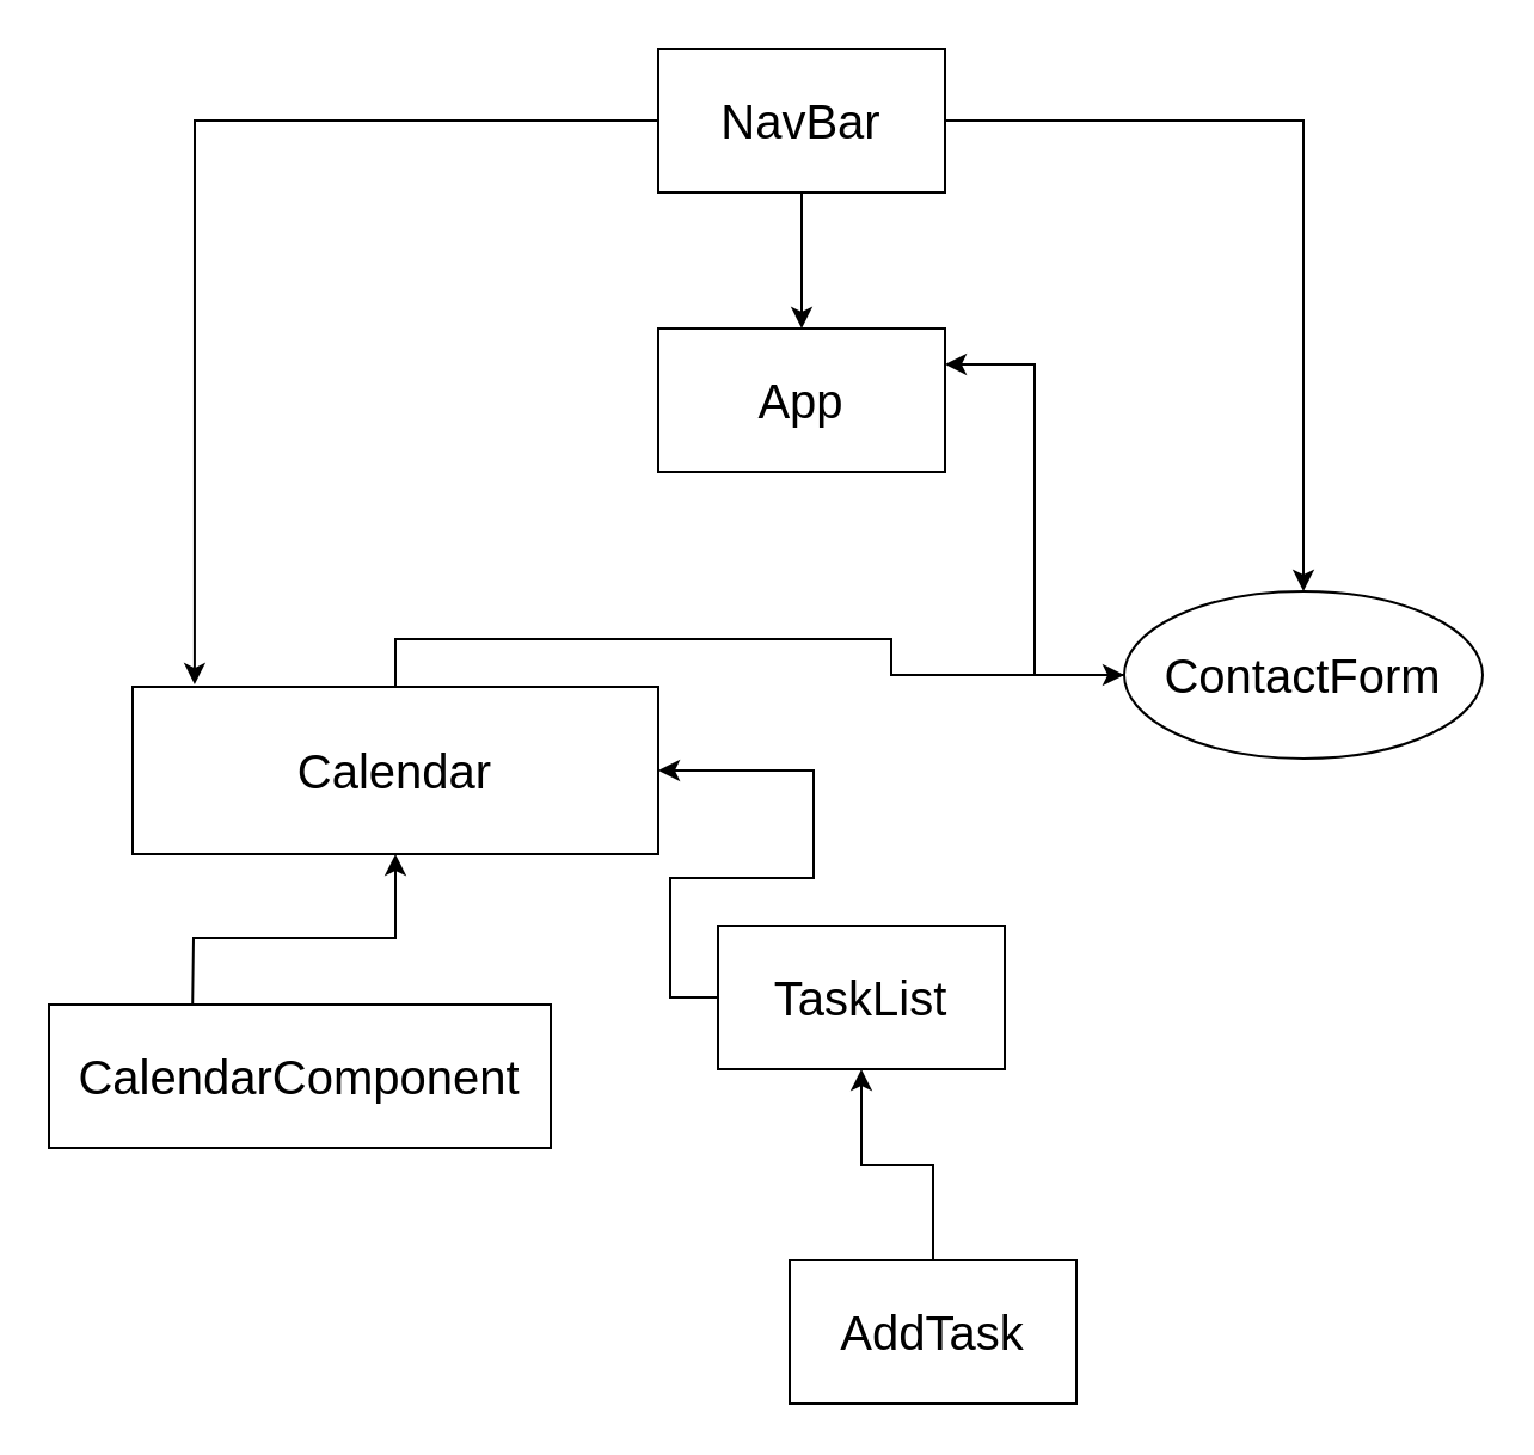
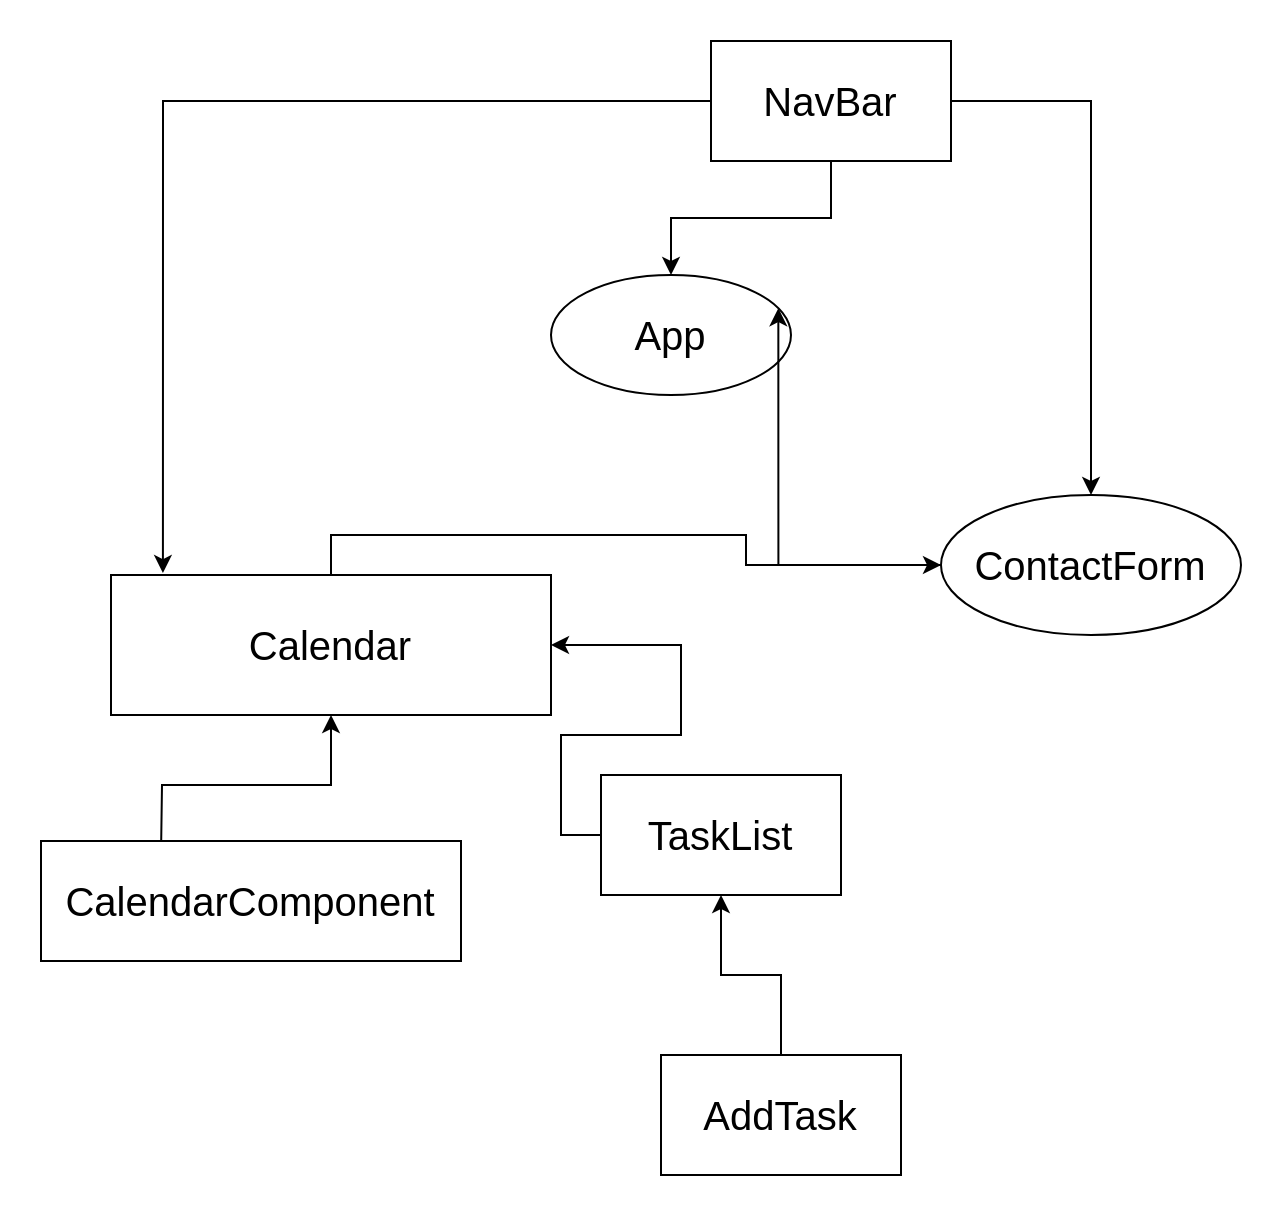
  <mxCell id="0" />
  <mxCell id="1" parent="0" />
- <mxCell id="2" value="&lt;font style=&quot;font-size: 20px;&quot;&gt;App&lt;/font&gt;" style="rounded=0;whiteSpace=wrap;html=1;" vertex="1" parent="1"><mxGeometry x="275" y="137" width="120" height="60" as="geometry" /></mxCell>
+ <mxCell id="2" value="&lt;font style=&quot;font-size: 20px;&quot;&gt;App&lt;/font&gt;" style="ellipse;whiteSpace=wrap;html=1;" vertex="1" parent="1"><mxGeometry x="275" y="137" width="120" height="60" as="geometry" /></mxCell>
  <mxCell id="3" style="edgeStyle=orthogonalEdgeStyle;rounded=0;orthogonalLoop=1;jettySize=auto;html=1;exitX=0.5;exitY=0;exitDx=0;exitDy=0;" edge="1" parent="1" source="4" target="12"><mxGeometry relative="1" as="geometry" /></mxCell>
  <mxCell id="4" value="&lt;font style=&quot;font-size: 20px;&quot;&gt;Calendar&lt;/font&gt;" style="rounded=0;whiteSpace=wrap;html=1;" vertex="1" parent="1"><mxGeometry x="55" y="287" width="220" height="70" as="geometry" /></mxCell>
  <mxCell id="5" style="edgeStyle=orthogonalEdgeStyle;rounded=0;orthogonalLoop=1;jettySize=auto;html=1;" edge="1" parent="1" target="4"><mxGeometry relative="1" as="geometry"><mxPoint x="80" y="427" as="sourcePoint" /></mxGeometry></mxCell>
  <mxCell id="6" value="&lt;font style=&quot;font-size: 20px;&quot;&gt;CalendarComponent&lt;/font&gt;" style="rounded=0;whiteSpace=wrap;html=1;" vertex="1" parent="1"><mxGeometry x="20" y="420" width="210" height="60" as="geometry" /></mxCell>
  <mxCell id="7" style="edgeStyle=orthogonalEdgeStyle;rounded=0;orthogonalLoop=1;jettySize=auto;html=1;entryX=1;entryY=0.5;entryDx=0;entryDy=0;" edge="1" parent="1" source="8" target="4"><mxGeometry relative="1" as="geometry"><Array as="points"><mxPoint x="280" y="417" /><mxPoint x="280" y="367" /><mxPoint x="340" y="367" /><mxPoint x="340" y="322" /></Array></mxGeometry></mxCell>
  <mxCell id="8" value="&lt;font style=&quot;font-size: 20px;&quot;&gt;TaskList&lt;/font&gt;" style="rounded=0;whiteSpace=wrap;html=1;" vertex="1" parent="1"><mxGeometry x="300" y="387" width="120" height="60" as="geometry" /></mxCell>
  <mxCell id="9" style="edgeStyle=orthogonalEdgeStyle;rounded=0;orthogonalLoop=1;jettySize=auto;html=1;entryX=0.5;entryY=1;entryDx=0;entryDy=0;" edge="1" parent="1" source="10" target="8"><mxGeometry relative="1" as="geometry" /></mxCell>
  <mxCell id="10" value="&lt;font style=&quot;font-size: 20px;&quot;&gt;AddTask&lt;/font&gt;" style="rounded=0;whiteSpace=wrap;html=1;" vertex="1" parent="1"><mxGeometry x="330" y="527" width="120" height="60" as="geometry" /></mxCell>
  <mxCell id="11" style="edgeStyle=orthogonalEdgeStyle;rounded=0;orthogonalLoop=1;jettySize=auto;html=1;entryX=1;entryY=0.25;entryDx=0;entryDy=0;" edge="1" parent="1" source="12" target="2"><mxGeometry relative="1" as="geometry" /></mxCell>
  <mxCell id="12" value="&lt;font style=&quot;font-size: 20px;&quot;&gt;ContactForm&lt;/font&gt;" style="ellipse;whiteSpace=wrap;html=1;" vertex="1" parent="1"><mxGeometry x="470" y="247" width="150" height="70" as="geometry" /></mxCell>
  <mxCell id="13" style="edgeStyle=orthogonalEdgeStyle;rounded=0;orthogonalLoop=1;jettySize=auto;html=1;exitX=1;exitY=0.5;exitDx=0;exitDy=0;entryX=0.5;entryY=0;entryDx=0;entryDy=0;" edge="1" parent="1" source="15" target="12"><mxGeometry relative="1" as="geometry" /></mxCell>
  <mxCell id="14" style="edgeStyle=orthogonalEdgeStyle;rounded=0;orthogonalLoop=1;jettySize=auto;html=1;exitX=0.5;exitY=1;exitDx=0;exitDy=0;entryX=0.5;entryY=0;entryDx=0;entryDy=0;" edge="1" parent="1" source="15" target="2"><mxGeometry relative="1" as="geometry" /></mxCell>
- <mxCell id="15" value="&lt;font style=&quot;font-size: 20px;&quot;&gt;NavBar&lt;/font&gt;" style="rounded=0;whiteSpace=wrap;html=1;" vertex="1" parent="1"><mxGeometry x="275" y="20" width="120" height="60" as="geometry" /></mxCell>
+ <mxCell id="15" value="&lt;font style=&quot;font-size: 20px;&quot;&gt;NavBar&lt;/font&gt;" style="rounded=0;whiteSpace=wrap;html=1;" vertex="1" parent="1"><mxGeometry x="355" y="20" width="120" height="60" as="geometry" /></mxCell>
  <mxCell id="16" style="edgeStyle=orthogonalEdgeStyle;rounded=0;orthogonalLoop=1;jettySize=auto;html=1;exitX=0;exitY=0.5;exitDx=0;exitDy=0;entryX=0.118;entryY=-0.014;entryDx=0;entryDy=0;entryPerimeter=0;" edge="1" parent="1" source="15" target="4"><mxGeometry relative="1" as="geometry" /></mxCell>
